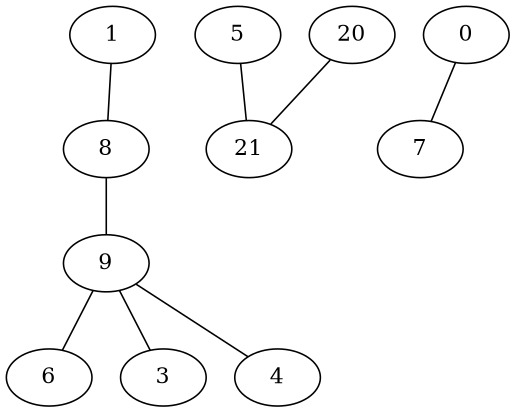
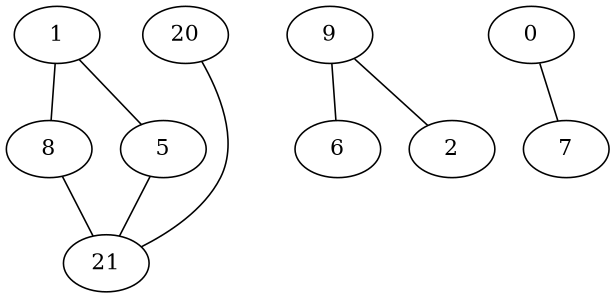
  strict graph {
    node [weight=0]
    edge [weight=0]
    1
    8
    5
    9
    n5 [label=21]
    6
-   3
-   4
+   4 [label=2]
    0
    7
    n11 [label=20]
    1 -- 8
-   8 -- 9
+   1 -- 5
+   8 -- n5
    5 -- n5
    9 -- 6
-   9 -- 3
    9 -- 4
    0 -- 7
    n11 -- n5
  }
